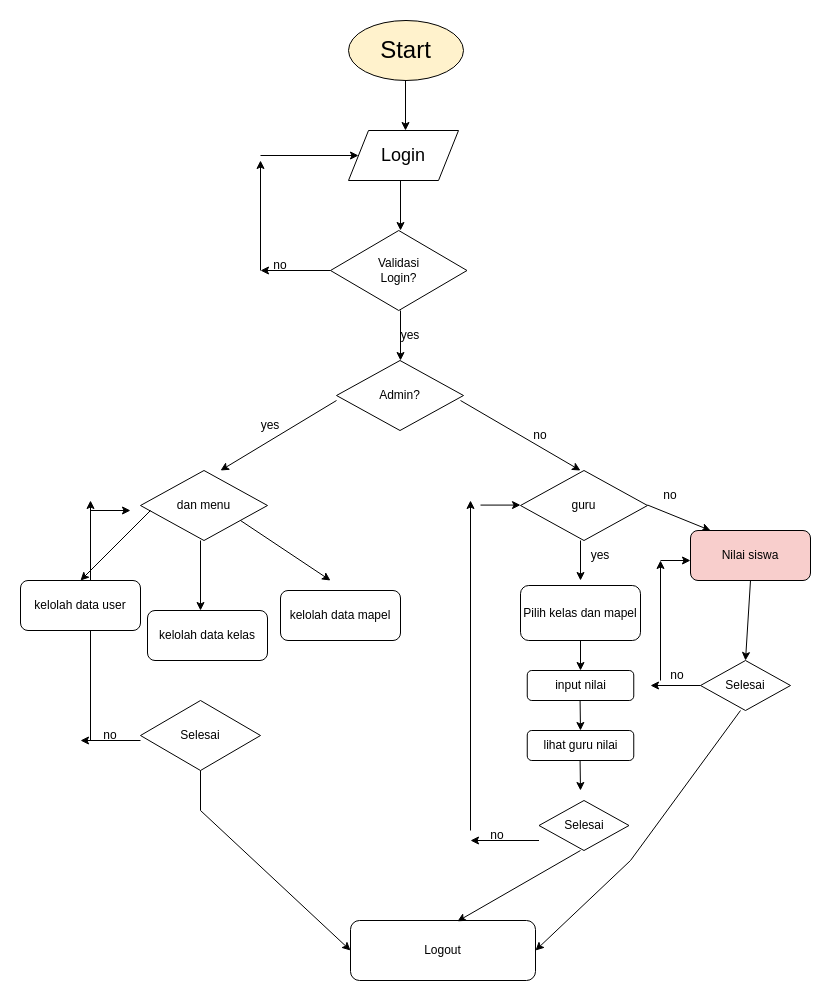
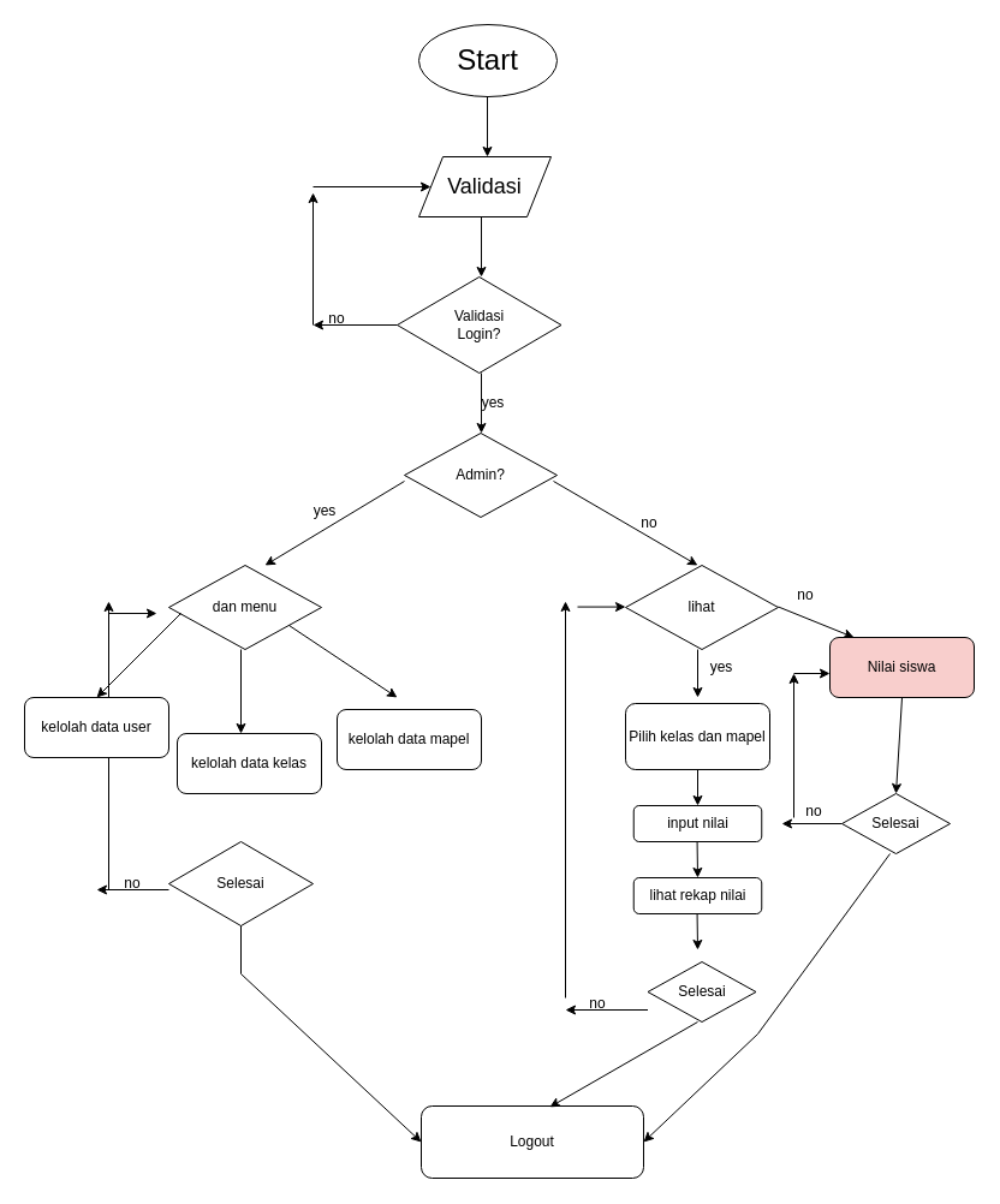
  <mxCell id="0" />
  <mxCell id="1" parent="0" />
- <mxCell id="2" value="&lt;font style=&quot;font-size: 24px;&quot;&gt;Start&lt;/font&gt;" style="ellipse;whiteSpace=wrap;html=1;fillColor=#fff2cc;" vertex="1" parent="1"><mxGeometry x="348" y="20" width="115" height="60" as="geometry" /></mxCell>
+ <mxCell id="2" value="&lt;font style=&quot;font-size: 24px;&quot;&gt;Start&lt;/font&gt;" style="ellipse;whiteSpace=wrap;html=1;" vertex="1" parent="1"><mxGeometry x="348" y="20" width="115" height="60" as="geometry" /></mxCell>
  <mxCell id="3" value="" style="endArrow=classic;html=1;rounded=0;" edge="1" parent="1"><mxGeometry width="50" height="50" relative="1" as="geometry"><mxPoint x="405" y="80" as="sourcePoint" /><mxPoint x="405" y="130" as="targetPoint" /></mxGeometry></mxCell>
- <mxCell id="4" value="&lt;font style=&quot;font-size: 18px;&quot;&gt;Login&lt;/font&gt;" style="shape=parallelogram;perimeter=parallelogramPerimeter;whiteSpace=wrap;html=1;fixedSize=1;" vertex="1" parent="1"><mxGeometry x="348" y="130" width="110" height="50" as="geometry" /></mxCell>
+ <mxCell id="4" value="&lt;font style=&quot;font-size: 18px;&quot;&gt;Validasi&lt;/font&gt;" style="shape=parallelogram;perimeter=parallelogramPerimeter;whiteSpace=wrap;html=1;fixedSize=1;" vertex="1" parent="1"><mxGeometry x="348" y="130" width="110" height="50" as="geometry" /></mxCell>
  <mxCell id="5" value="" style="endArrow=classic;html=1;rounded=0;" edge="1" parent="1"><mxGeometry width="50" height="50" relative="1" as="geometry"><mxPoint x="400" y="180" as="sourcePoint" /><mxPoint x="400" y="230" as="targetPoint" /></mxGeometry></mxCell>
  <mxCell id="6" value="Validasi&lt;div&gt;Login?&lt;/div&gt;" style="rhombus;whiteSpace=wrap;html=1;" vertex="1" parent="1"><mxGeometry x="330" y="230" width="136.5" height="80" as="geometry" /></mxCell>
  <mxCell id="7" value="" style="endArrow=classic;html=1;rounded=0;" edge="1" parent="1"><mxGeometry width="50" height="50" relative="1" as="geometry"><mxPoint x="330" y="270" as="sourcePoint" /><mxPoint x="260" y="270" as="targetPoint" /></mxGeometry></mxCell>
  <mxCell id="8" value="" style="endArrow=classic;html=1;rounded=0;" edge="1" parent="1"><mxGeometry width="50" height="50" relative="1" as="geometry"><mxPoint x="260" y="270" as="sourcePoint" /><mxPoint x="260" y="160" as="targetPoint" /></mxGeometry></mxCell>
  <mxCell id="9" value="" style="endArrow=classic;html=1;rounded=0;" edge="1" parent="1" target="4"><mxGeometry width="50" height="50" relative="1" as="geometry"><mxPoint x="260" y="155" as="sourcePoint" /><mxPoint x="310" y="100" as="targetPoint" /></mxGeometry></mxCell>
  <mxCell id="10" value="no" style="text;html=1;align=center;verticalAlign=middle;whiteSpace=wrap;rounded=0;" vertex="1" parent="1"><mxGeometry x="250" y="250" width="60" height="30" as="geometry" /></mxCell>
  <mxCell id="11" value="" style="endArrow=classic;html=1;rounded=0;" edge="1" parent="1"><mxGeometry width="50" height="50" relative="1" as="geometry"><mxPoint x="400" y="310" as="sourcePoint" /><mxPoint x="400" y="360" as="targetPoint" /></mxGeometry></mxCell>
  <mxCell id="12" value="yes" style="text;html=1;align=center;verticalAlign=middle;whiteSpace=wrap;rounded=0;" vertex="1" parent="1"><mxGeometry x="380" y="320" width="60" height="30" as="geometry" /></mxCell>
  <mxCell id="13" value="Admin?" style="rhombus;whiteSpace=wrap;html=1;" vertex="1" parent="1"><mxGeometry x="336" y="360" width="127" height="70" as="geometry" /></mxCell>
  <mxCell id="14" value="" style="endArrow=classic;html=1;rounded=0;" edge="1" parent="1"><mxGeometry width="50" height="50" relative="1" as="geometry"><mxPoint x="460" y="400" as="sourcePoint" /><mxPoint x="580" y="470" as="targetPoint" /></mxGeometry></mxCell>
  <mxCell id="15" value="" style="endArrow=classic;html=1;rounded=0;" edge="1" parent="1"><mxGeometry width="50" height="50" relative="1" as="geometry"><mxPoint x="336" y="400" as="sourcePoint" /><mxPoint x="220" y="470" as="targetPoint" /></mxGeometry></mxCell>
  <mxCell id="16" value="dan menu" style="rhombus;whiteSpace=wrap;html=1;" vertex="1" parent="1"><mxGeometry x="140" y="470" width="127" height="70" as="geometry" /></mxCell>
  <mxCell id="17" value="" style="endArrow=classic;html=1;rounded=0;" edge="1" parent="1"><mxGeometry width="50" height="50" relative="1" as="geometry"><mxPoint x="240" y="520" as="sourcePoint" /><mxPoint x="330" y="580" as="targetPoint" /></mxGeometry></mxCell>
  <mxCell id="18" value="" style="endArrow=classic;html=1;rounded=0;" edge="1" parent="1"><mxGeometry width="50" height="50" relative="1" as="geometry"><mxPoint x="200" y="540" as="sourcePoint" /><mxPoint x="200" y="610" as="targetPoint" /></mxGeometry></mxCell>
  <mxCell id="19" value="" style="endArrow=classic;html=1;rounded=0;" edge="1" parent="1"><mxGeometry width="50" height="50" relative="1" as="geometry"><mxPoint x="150" y="510" as="sourcePoint" /><mxPoint x="80" y="580" as="targetPoint" /></mxGeometry></mxCell>
  <mxCell id="20" value="kelolah data kelas" style="rounded=1;whiteSpace=wrap;html=1;" vertex="1" parent="1"><mxGeometry x="147" y="610" width="120" height="50" as="geometry" /></mxCell>
  <mxCell id="21" value="kelolah data mapel" style="rounded=1;whiteSpace=wrap;html=1;" vertex="1" parent="1"><mxGeometry x="280" y="590" width="120" height="50" as="geometry" /></mxCell>
  <mxCell id="22" style="edgeStyle=orthogonalEdgeStyle;rounded=0;orthogonalLoop=1;jettySize=auto;html=1;exitX=0.5;exitY=1;exitDx=0;exitDy=0;" edge="1" parent="1"><mxGeometry relative="1" as="geometry"><mxPoint x="80" y="650" as="sourcePoint" /><mxPoint x="80" y="650" as="targetPoint" /></mxGeometry></mxCell>
  <mxCell id="23" value="Selesai" style="rhombus;whiteSpace=wrap;html=1;" vertex="1" parent="1"><mxGeometry x="140" y="700" width="120" height="70" as="geometry" /></mxCell>
  <mxCell id="24" value="" style="endArrow=classic;html=1;rounded=0;" edge="1" parent="1"><mxGeometry width="50" height="50" relative="1" as="geometry"><mxPoint x="140" y="740" as="sourcePoint" /><mxPoint x="80" y="740" as="targetPoint" /></mxGeometry></mxCell>
  <mxCell id="25" value="" style="endArrow=classic;html=1;rounded=0;" edge="1" parent="1"><mxGeometry width="50" height="50" relative="1" as="geometry"><mxPoint x="90" y="740" as="sourcePoint" /><mxPoint x="90" y="500" as="targetPoint" /></mxGeometry></mxCell>
  <mxCell id="26" value="" style="endArrow=classic;html=1;rounded=0;" edge="1" parent="1"><mxGeometry width="50" height="50" relative="1" as="geometry"><mxPoint x="90" y="510" as="sourcePoint" /><mxPoint x="130" y="510" as="targetPoint" /></mxGeometry></mxCell>
  <mxCell id="27" value="kelolah data user" style="rounded=1;whiteSpace=wrap;html=1;" vertex="1" parent="1"><mxGeometry x="20" y="580" width="120" height="50" as="geometry" /></mxCell>
  <mxCell id="28" value="yes" style="text;html=1;align=center;verticalAlign=middle;whiteSpace=wrap;rounded=0;" vertex="1" parent="1"><mxGeometry x="240" y="410" width="60" height="30" as="geometry" /></mxCell>
  <mxCell id="29" value="no" style="text;html=1;align=center;verticalAlign=middle;whiteSpace=wrap;rounded=0;" vertex="1" parent="1"><mxGeometry x="510" y="420" width="60" height="30" as="geometry" /></mxCell>
  <mxCell id="30" value="no" style="text;html=1;align=center;verticalAlign=middle;whiteSpace=wrap;rounded=0;" vertex="1" parent="1"><mxGeometry x="80" y="720" width="60" height="30" as="geometry" /></mxCell>
- <mxCell id="31" value="guru" style="rhombus;whiteSpace=wrap;html=1;" vertex="1" parent="1"><mxGeometry x="520" y="470" width="127" height="70" as="geometry" /></mxCell>
+ <mxCell id="31" value="lihat" style="rhombus;whiteSpace=wrap;html=1;" vertex="1" parent="1"><mxGeometry x="520" y="470" width="127" height="70" as="geometry" /></mxCell>
  <mxCell id="32" value="" style="endArrow=classic;html=1;rounded=0;" edge="1" parent="1"><mxGeometry width="50" height="50" relative="1" as="geometry"><mxPoint x="647" y="504.5" as="sourcePoint" /><mxPoint x="710" y="530" as="targetPoint" /></mxGeometry></mxCell>
  <mxCell id="33" value="" style="endArrow=classic;html=1;rounded=0;" edge="1" parent="1"><mxGeometry width="50" height="50" relative="1" as="geometry"><mxPoint x="580" y="540" as="sourcePoint" /><mxPoint x="580" y="580" as="targetPoint" /></mxGeometry></mxCell>
  <mxCell id="34" value="yes" style="text;html=1;align=center;verticalAlign=middle;whiteSpace=wrap;rounded=0;" vertex="1" parent="1"><mxGeometry x="570" y="540" width="60" height="30" as="geometry" /></mxCell>
  <mxCell id="35" value="no" style="text;html=1;align=center;verticalAlign=middle;whiteSpace=wrap;rounded=0;" vertex="1" parent="1"><mxGeometry x="640" y="480" width="60" height="30" as="geometry" /></mxCell>
  <mxCell id="36" value="Pilih kelas dan mapel" style="rounded=1;whiteSpace=wrap;html=1;" vertex="1" parent="1"><mxGeometry x="520" y="585" width="120" height="55" as="geometry" /></mxCell>
  <mxCell id="37" value="input nilai" style="rounded=1;whiteSpace=wrap;html=1;" vertex="1" parent="1"><mxGeometry x="526.75" y="670" width="106.5" height="30" as="geometry" /></mxCell>
  <mxCell id="38" value="" style="endArrow=classic;html=1;rounded=0;exitX=0.5;exitY=1;exitDx=0;exitDy=0;" edge="1" parent="1" source="36"><mxGeometry width="50" height="50" relative="1" as="geometry"><mxPoint x="570" y="670" as="sourcePoint" /><mxPoint x="580" y="670" as="targetPoint" /></mxGeometry></mxCell>
  <mxCell id="39" value="" style="endArrow=classic;html=1;rounded=0;exitX=0.5;exitY=1;exitDx=0;exitDy=0;" edge="1" parent="1"><mxGeometry width="50" height="50" relative="1" as="geometry"><mxPoint x="579.58" y="700" as="sourcePoint" /><mxPoint x="580" y="730" as="targetPoint" /></mxGeometry></mxCell>
- <mxCell id="40" value="lihat guru nilai" style="rounded=1;whiteSpace=wrap;html=1;" vertex="1" parent="1"><mxGeometry x="526.75" y="730" width="106.5" height="30" as="geometry" /></mxCell>
+ <mxCell id="40" value="lihat rekap nilai" style="rounded=1;whiteSpace=wrap;html=1;" vertex="1" parent="1"><mxGeometry x="526.75" y="730" width="106.5" height="30" as="geometry" /></mxCell>
  <mxCell id="41" value="" style="endArrow=classic;html=1;rounded=0;exitX=0.5;exitY=1;exitDx=0;exitDy=0;" edge="1" parent="1"><mxGeometry width="50" height="50" relative="1" as="geometry"><mxPoint x="579.58" y="760" as="sourcePoint" /><mxPoint x="580" y="790" as="targetPoint" /></mxGeometry></mxCell>
  <mxCell id="42" value="Selesai" style="rhombus;whiteSpace=wrap;html=1;" vertex="1" parent="1"><mxGeometry x="538.5" y="800" width="90" height="50" as="geometry" /></mxCell>
  <mxCell id="43" value="" style="endArrow=classic;html=1;rounded=0;" edge="1" parent="1"><mxGeometry width="50" height="50" relative="1" as="geometry"><mxPoint x="538.5" y="840" as="sourcePoint" /><mxPoint x="470" y="840" as="targetPoint" /></mxGeometry></mxCell>
  <mxCell id="44" value="" style="endArrow=classic;html=1;rounded=0;" edge="1" parent="1"><mxGeometry width="50" height="50" relative="1" as="geometry"><mxPoint x="470" y="830" as="sourcePoint" /><mxPoint x="470" y="500" as="targetPoint" /></mxGeometry></mxCell>
  <mxCell id="45" value="" style="endArrow=classic;html=1;rounded=0;" edge="1" parent="1"><mxGeometry width="50" height="50" relative="1" as="geometry"><mxPoint x="480" y="504.58" as="sourcePoint" /><mxPoint x="520" y="504.58" as="targetPoint" /></mxGeometry></mxCell>
  <mxCell id="46" value="Nilai siswa" style="rounded=1;whiteSpace=wrap;html=1;fillColor=#f8cecc;" vertex="1" parent="1"><mxGeometry x="690" y="530" width="120" height="50" as="geometry" /></mxCell>
  <mxCell id="47" value="Selesai" style="rhombus;whiteSpace=wrap;html=1;" vertex="1" parent="1"><mxGeometry x="700" y="660" width="90" height="50" as="geometry" /></mxCell>
  <mxCell id="48" value="" style="endArrow=classic;html=1;rounded=0;exitX=0;exitY=0.5;exitDx=0;exitDy=0;" edge="1" parent="1" source="47"><mxGeometry width="50" height="50" relative="1" as="geometry"><mxPoint x="675" y="685" as="sourcePoint" /><mxPoint x="650" y="685" as="targetPoint" /></mxGeometry></mxCell>
  <mxCell id="49" value="" style="endArrow=classic;html=1;rounded=0;" edge="1" parent="1"><mxGeometry width="50" height="50" relative="1" as="geometry"><mxPoint x="660" y="680" as="sourcePoint" /><mxPoint x="660" y="560" as="targetPoint" /></mxGeometry></mxCell>
  <mxCell id="50" value="" style="endArrow=classic;html=1;rounded=0;" edge="1" parent="1"><mxGeometry width="50" height="50" relative="1" as="geometry"><mxPoint x="660" y="560" as="sourcePoint" /><mxPoint x="690" y="560" as="targetPoint" /></mxGeometry></mxCell>
  <mxCell id="51" value="" style="endArrow=classic;html=1;rounded=0;exitX=0.5;exitY=1;exitDx=0;exitDy=0;entryX=0.5;entryY=0;entryDx=0;entryDy=0;" edge="1" parent="1" source="46" target="47"><mxGeometry width="50" height="50" relative="1" as="geometry"><mxPoint x="838" y="610" as="sourcePoint" /><mxPoint x="770" y="610" as="targetPoint" /></mxGeometry></mxCell>
  <mxCell id="52" value="no" style="text;html=1;align=center;verticalAlign=middle;whiteSpace=wrap;rounded=0;" vertex="1" parent="1"><mxGeometry x="466.75" y="820" width="60" height="30" as="geometry" /></mxCell>
  <mxCell id="53" value="no" style="text;html=1;align=center;verticalAlign=middle;whiteSpace=wrap;rounded=0;" vertex="1" parent="1"><mxGeometry x="647" y="660" width="60" height="30" as="geometry" /></mxCell>
  <mxCell id="54" value="Logout" style="rounded=1;whiteSpace=wrap;html=1;" vertex="1" parent="1"><mxGeometry x="350" y="920" width="185" height="60" as="geometry" /></mxCell>
  <mxCell id="55" value="" style="endArrow=classic;html=1;rounded=0;entryX=0;entryY=0.5;entryDx=0;entryDy=0;" edge="1" parent="1" target="54"><mxGeometry width="50" height="50" relative="1" as="geometry"><mxPoint x="200" y="770" as="sourcePoint" /><mxPoint x="240" y="880" as="targetPoint" /><Array as="points"><mxPoint x="200" y="810" /></Array></mxGeometry></mxCell>
  <mxCell id="56" value="" style="endArrow=classic;html=1;rounded=0;entryX=1;entryY=0.5;entryDx=0;entryDy=0;" edge="1" parent="1" target="54"><mxGeometry width="50" height="50" relative="1" as="geometry"><mxPoint x="740" y="710" as="sourcePoint" /><mxPoint x="790" y="660" as="targetPoint" /><Array as="points"><mxPoint x="630" y="860" /></Array></mxGeometry></mxCell>
  <mxCell id="57" value="" style="endArrow=classic;html=1;rounded=0;entryX=0.578;entryY=0.014;entryDx=0;entryDy=0;entryPerimeter=0;" edge="1" parent="1" target="54"><mxGeometry width="50" height="50" relative="1" as="geometry"><mxPoint x="580" y="850" as="sourcePoint" /><mxPoint x="630" y="800" as="targetPoint" /></mxGeometry></mxCell>
